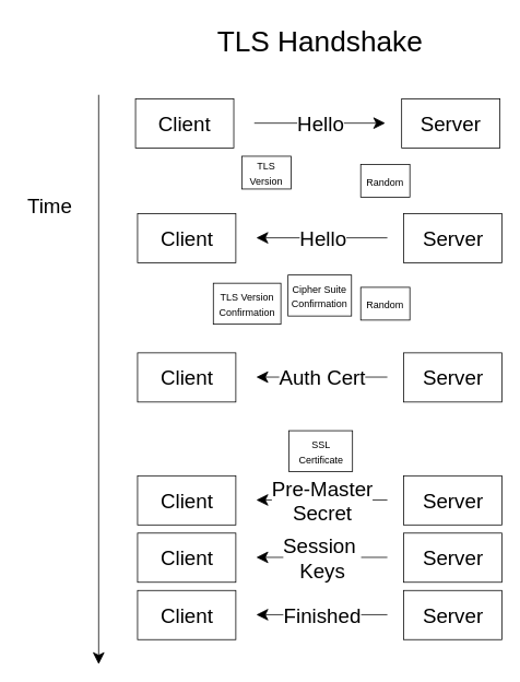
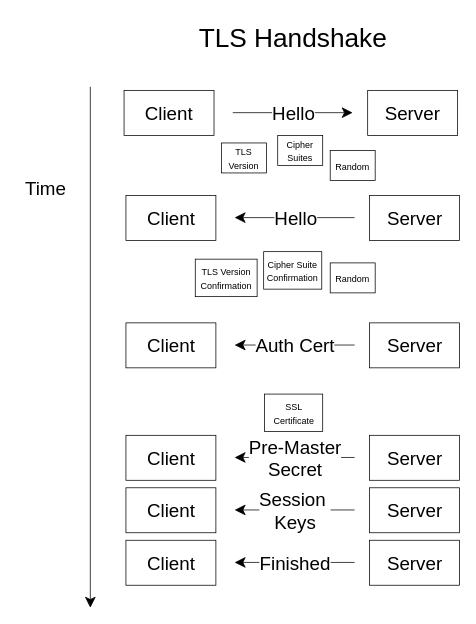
  <mxCell id="0" />
  <mxCell id="1" parent="0" />
  <mxCell id="2" value="&lt;font style=&quot;font-size: 25px;&quot;&gt;Client&lt;/font&gt;" style="rounded=0;whiteSpace=wrap;html=1;" vertex="1" parent="1"><mxGeometry x="165" y="120" width="120" height="60" as="geometry" /></mxCell>
  <mxCell id="3" value="&lt;font style=&quot;font-size: 25px;&quot;&gt;Server&lt;br&gt;&lt;/font&gt;" style="rounded=0;whiteSpace=wrap;html=1;" vertex="1" parent="1"><mxGeometry x="490" y="120" width="120" height="60" as="geometry" /></mxCell>
  <mxCell id="4" value="" style="endArrow=classic;html=1;fontSize=25;endSize=12;" edge="1" parent="1"><mxGeometry relative="1" as="geometry"><mxPoint x="310" y="149.58" as="sourcePoint" /><mxPoint x="470" y="149.58" as="targetPoint" /></mxGeometry></mxCell>
  <mxCell id="5" value="Hello" style="edgeLabel;resizable=0;html=1;align=center;verticalAlign=middle;fontSize=25;" connectable="0" vertex="1" parent="4"><mxGeometry relative="1" as="geometry" /></mxCell>
  <mxCell id="6" value="&lt;font style=&quot;font-size: 25px;&quot;&gt;Client&lt;/font&gt;" style="rounded=0;whiteSpace=wrap;html=1;" vertex="1" parent="1"><mxGeometry x="167.5" y="430" width="120" height="60" as="geometry" /></mxCell>
  <mxCell id="7" value="&lt;font style=&quot;font-size: 25px;&quot;&gt;Server&lt;br&gt;&lt;/font&gt;" style="rounded=0;whiteSpace=wrap;html=1;" vertex="1" parent="1"><mxGeometry x="492.5" y="430" width="120" height="60" as="geometry" /></mxCell>
  <mxCell id="8" value="" style="endArrow=none;html=1;fontSize=25;endSize=12;startArrow=classic;startFill=1;endFill=0;startSize=12;" edge="1" parent="1"><mxGeometry relative="1" as="geometry"><mxPoint x="312.5" y="459.58" as="sourcePoint" /><mxPoint x="472.5" y="459.58" as="targetPoint" /></mxGeometry></mxCell>
  <mxCell id="9" value="Auth Cert" style="edgeLabel;resizable=0;html=1;align=center;verticalAlign=middle;fontSize=25;" connectable="0" vertex="1" parent="8"><mxGeometry relative="1" as="geometry" /></mxCell>
  <mxCell id="10" value="&lt;font style=&quot;font-size: 25px;&quot;&gt;Client&lt;/font&gt;" style="rounded=0;whiteSpace=wrap;html=1;" vertex="1" parent="1"><mxGeometry x="167.5" y="260" width="120" height="60" as="geometry" /></mxCell>
  <mxCell id="11" value="&lt;font style=&quot;font-size: 25px;&quot;&gt;Server&lt;br&gt;&lt;/font&gt;" style="rounded=0;whiteSpace=wrap;html=1;" vertex="1" parent="1"><mxGeometry x="492.5" y="260" width="120" height="60" as="geometry" /></mxCell>
  <mxCell id="12" value="" style="endArrow=none;html=1;fontSize=25;endSize=12;endFill=0;startArrow=classic;startFill=1;startSize=12;" edge="1" parent="1"><mxGeometry relative="1" as="geometry"><mxPoint x="312.5" y="289.58" as="sourcePoint" /><mxPoint x="472.5" y="289.58" as="targetPoint" /></mxGeometry></mxCell>
  <mxCell id="13" value="Hello" style="edgeLabel;resizable=0;html=1;align=center;verticalAlign=middle;fontSize=25;" connectable="0" vertex="1" parent="12"><mxGeometry relative="1" as="geometry"><mxPoint x="1" as="offset" /></mxGeometry></mxCell>
  <mxCell id="14" value="" style="endArrow=classic;html=1;fontSize=25;startSize=12;endSize=12;" edge="1" parent="1"><mxGeometry width="50" height="50" relative="1" as="geometry"><mxPoint x="120" y="115" as="sourcePoint" /><mxPoint x="120" y="810" as="targetPoint" /></mxGeometry></mxCell>
  <mxCell id="15" value="Time" style="text;html=1;align=center;verticalAlign=middle;resizable=0;points=[];autosize=1;strokeColor=none;fillColor=none;fontSize=25;" vertex="1" parent="1"><mxGeometry x="20" y="230" width="80" height="40" as="geometry" /></mxCell>
  <mxCell id="16" value="&lt;font style=&quot;font-size: 35px;&quot;&gt;TLS Handshake&lt;/font&gt;" style="text;html=1;align=center;verticalAlign=middle;resizable=0;points=[];autosize=1;strokeColor=none;fillColor=none;fontSize=25;" vertex="1" parent="1"><mxGeometry x="255" y="20" width="270" height="60" as="geometry" /></mxCell>
  <mxCell id="17" value="&lt;font style=&quot;font-size: 12px;&quot;&gt;TLS Version&lt;/font&gt;" style="rounded=0;whiteSpace=wrap;html=1;fontSize=15;" vertex="1" parent="1"><mxGeometry x="295" y="190" width="60" height="40" as="geometry" /></mxCell>
+ <mxCell id="18" value="&lt;font style=&quot;font-size: 12px;&quot;&gt;Cipher Suites&lt;/font&gt;" style="rounded=0;whiteSpace=wrap;html=1;fontSize=15;" vertex="1" parent="1"><mxGeometry x="370" y="180" width="60" height="40" as="geometry" /></mxCell>
  <mxCell id="19" value="&lt;font style=&quot;font-size: 12px;&quot;&gt;Random&lt;/font&gt;" style="rounded=0;whiteSpace=wrap;html=1;fontSize=15;" vertex="1" parent="1"><mxGeometry x="440" y="200" width="60" height="40" as="geometry" /></mxCell>
  <mxCell id="20" value="&lt;font style=&quot;font-size: 12px;&quot;&gt;TLS Version Confirmation&lt;br&gt;&lt;/font&gt;" style="rounded=0;whiteSpace=wrap;html=1;fontSize=15;" vertex="1" parent="1"><mxGeometry x="260" y="345" width="82.5" height="50" as="geometry" /></mxCell>
  <mxCell id="21" value="&lt;font style=&quot;font-size: 12px;&quot;&gt;Cipher Suite&lt;br&gt;Confirmation&lt;br&gt;&lt;/font&gt;" style="rounded=0;whiteSpace=wrap;html=1;fontSize=15;" vertex="1" parent="1"><mxGeometry x="351.25" y="335" width="77.5" height="50" as="geometry" /></mxCell>
  <mxCell id="22" value="&lt;font style=&quot;font-size: 12px;&quot;&gt;Random&lt;/font&gt;" style="rounded=0;whiteSpace=wrap;html=1;fontSize=15;" vertex="1" parent="1"><mxGeometry x="440" y="350" width="60" height="40" as="geometry" /></mxCell>
  <mxCell id="23" value="&lt;font style=&quot;font-size: 25px;&quot;&gt;Client&lt;/font&gt;" style="rounded=0;whiteSpace=wrap;html=1;" vertex="1" parent="1"><mxGeometry x="167.5" y="580" width="120" height="60" as="geometry" /></mxCell>
  <mxCell id="24" value="&lt;font style=&quot;font-size: 25px;&quot;&gt;Server&lt;br&gt;&lt;/font&gt;" style="rounded=0;whiteSpace=wrap;html=1;" vertex="1" parent="1"><mxGeometry x="492.5" y="580" width="120" height="60" as="geometry" /></mxCell>
  <mxCell id="25" value="" style="endArrow=none;html=1;fontSize=25;endSize=12;startArrow=classic;startFill=1;endFill=0;startSize=12;" edge="1" parent="1"><mxGeometry relative="1" as="geometry"><mxPoint x="312.5" y="609.58" as="sourcePoint" /><mxPoint x="472.5" y="609.58" as="targetPoint" /></mxGeometry></mxCell>
  <mxCell id="26" value="Pre-Master&lt;br&gt;Secret" style="edgeLabel;resizable=0;html=1;align=center;verticalAlign=middle;fontSize=25;" connectable="0" vertex="1" parent="25"><mxGeometry relative="1" as="geometry" /></mxCell>
  <mxCell id="27" value="&lt;font style=&quot;font-size: 25px;&quot;&gt;Client&lt;/font&gt;" style="rounded=0;whiteSpace=wrap;html=1;" vertex="1" parent="1"><mxGeometry x="167.5" y="650" width="120" height="60" as="geometry" /></mxCell>
  <mxCell id="28" value="&lt;font style=&quot;font-size: 25px;&quot;&gt;Server&lt;br&gt;&lt;/font&gt;" style="rounded=0;whiteSpace=wrap;html=1;" vertex="1" parent="1"><mxGeometry x="492.5" y="650" width="120" height="60" as="geometry" /></mxCell>
  <mxCell id="29" value="" style="endArrow=none;html=1;fontSize=25;endSize=12;startArrow=classic;startFill=1;endFill=0;startSize=12;" edge="1" parent="1"><mxGeometry relative="1" as="geometry"><mxPoint x="312.5" y="679.58" as="sourcePoint" /><mxPoint x="472.5" y="679.58" as="targetPoint" /></mxGeometry></mxCell>
  <mxCell id="30" value="Session&amp;nbsp;&lt;br&gt;Keys" style="edgeLabel;resizable=0;html=1;align=center;verticalAlign=middle;fontSize=25;" connectable="0" vertex="1" parent="29"><mxGeometry relative="1" as="geometry" /></mxCell>
  <mxCell id="31" value="&lt;font style=&quot;font-size: 25px;&quot;&gt;Client&lt;/font&gt;" style="rounded=0;whiteSpace=wrap;html=1;" vertex="1" parent="1"><mxGeometry x="167.5" y="720" width="120" height="60" as="geometry" /></mxCell>
  <mxCell id="32" value="&lt;font style=&quot;font-size: 25px;&quot;&gt;Server&lt;br&gt;&lt;/font&gt;" style="rounded=0;whiteSpace=wrap;html=1;" vertex="1" parent="1"><mxGeometry x="492.5" y="720" width="120" height="60" as="geometry" /></mxCell>
  <mxCell id="33" value="" style="endArrow=none;html=1;fontSize=25;endSize=12;startArrow=classic;startFill=1;endFill=0;startSize=12;" edge="1" parent="1"><mxGeometry relative="1" as="geometry"><mxPoint x="312.5" y="749.58" as="sourcePoint" /><mxPoint x="472.5" y="749.58" as="targetPoint" /></mxGeometry></mxCell>
  <mxCell id="34" value="Finished" style="edgeLabel;resizable=0;html=1;align=center;verticalAlign=middle;fontSize=25;" connectable="0" vertex="1" parent="33"><mxGeometry relative="1" as="geometry" /></mxCell>
  <mxCell id="35" value="&lt;font style=&quot;font-size: 12px;&quot;&gt;SSL Certificate&lt;br&gt;&lt;/font&gt;" style="rounded=0;whiteSpace=wrap;html=1;fontSize=15;" vertex="1" parent="1"><mxGeometry x="352.5" y="525" width="77.5" height="50" as="geometry" /></mxCell>
